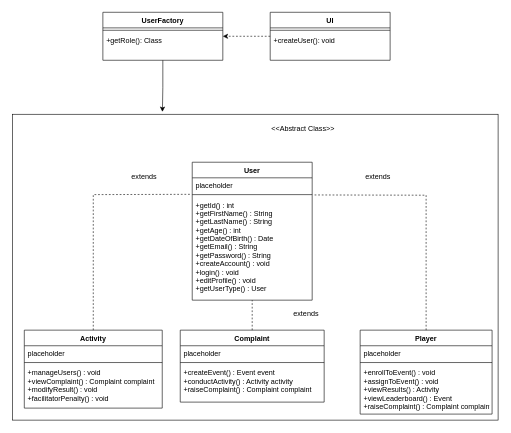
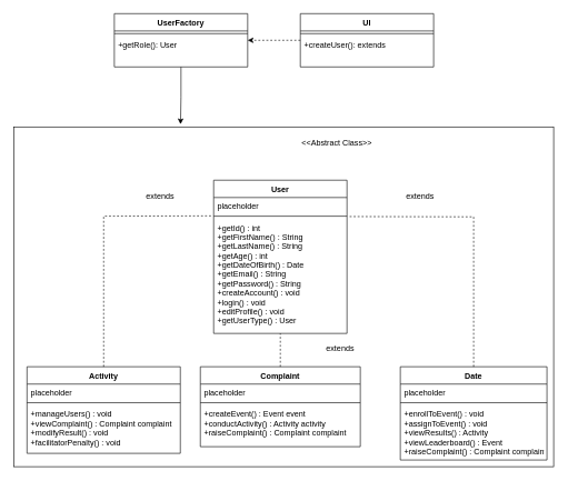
  <mxCell id="0" />
  <mxCell id="1" parent="0" />
  <mxCell id="2" value="" style="rounded=0;whiteSpace=wrap;html=1;" parent="1" vertex="1"><mxGeometry x="20" y="190" width="810" height="510" as="geometry" /></mxCell>
  <mxCell id="3" value="User" style="swimlane;fontStyle=1;align=center;verticalAlign=top;childLayout=stackLayout;horizontal=1;startSize=26;horizontalStack=0;resizeParent=1;resizeParentMax=0;resizeLast=0;collapsible=1;marginBottom=0;" parent="1" vertex="1"><mxGeometry x="320" y="270" width="200" height="230" as="geometry"><mxRectangle x="80" y="80" width="60" height="26" as="alternateBounds" /></mxGeometry></mxCell>
  <mxCell id="4" value="placeholder" style="text;strokeColor=none;fillColor=none;align=left;verticalAlign=top;spacingLeft=4;spacingRight=4;overflow=hidden;rotatable=0;points=[[0,0.5],[1,0.5]];portConstraint=eastwest;" parent="3" vertex="1"><mxGeometry y="26" width="200" height="24" as="geometry" /></mxCell>
  <mxCell id="5" value="" style="line;strokeWidth=1;fillColor=none;align=left;verticalAlign=middle;spacingTop=-1;spacingLeft=3;spacingRight=3;rotatable=0;labelPosition=right;points=[];portConstraint=eastwest;" parent="3" vertex="1"><mxGeometry y="50" width="200" height="8" as="geometry" /></mxCell>
  <mxCell id="6" value="+getId() : int&#10;+getFirstName() : String&#10;+getLastName() : String&#10;+getAge() : int&#10;+getDateOfBirth() : Date&#10;+getEmail() : String&#10;+getPassword() : String&#10;+createAccount() : void&#10;+login() : void&#10;+editProfile() : void&#10;+getUserType() : User" style="text;strokeColor=none;fillColor=none;align=left;verticalAlign=top;spacingLeft=4;spacingRight=4;overflow=hidden;rotatable=0;points=[[0,0.5],[1,0.5]];portConstraint=eastwest;" parent="3" vertex="1"><mxGeometry y="58" width="200" height="172" as="geometry" /></mxCell>
  <mxCell id="7" value="Activity" style="swimlane;fontStyle=1;align=center;verticalAlign=top;childLayout=stackLayout;horizontal=1;startSize=26;horizontalStack=0;resizeParent=1;resizeParentMax=0;resizeLast=0;collapsible=1;marginBottom=0;" parent="1" vertex="1"><mxGeometry x="40" y="550" width="230" height="130" as="geometry"><mxRectangle x="80" y="80" width="60" height="26" as="alternateBounds" /></mxGeometry></mxCell>
  <mxCell id="8" value="placeholder" style="text;strokeColor=none;fillColor=none;align=left;verticalAlign=top;spacingLeft=4;spacingRight=4;overflow=hidden;rotatable=0;points=[[0,0.5],[1,0.5]];portConstraint=eastwest;" parent="7" vertex="1"><mxGeometry y="26" width="230" height="24" as="geometry" /></mxCell>
  <mxCell id="9" value="" style="line;strokeWidth=1;fillColor=none;align=left;verticalAlign=middle;spacingTop=-1;spacingLeft=3;spacingRight=3;rotatable=0;labelPosition=right;points=[];portConstraint=eastwest;" parent="7" vertex="1"><mxGeometry y="50" width="230" height="8" as="geometry" /></mxCell>
  <mxCell id="10" value="+manageUsers() : void&#10;+viewComplaint() : Complaint complaint&#10;+modifyResult() : void&#10;+facilitatorPenalty() : void" style="text;strokeColor=none;fillColor=none;align=left;verticalAlign=top;spacingLeft=4;spacingRight=4;overflow=hidden;rotatable=0;points=[[0,0.5],[1,0.5]];portConstraint=eastwest;" parent="7" vertex="1"><mxGeometry y="58" width="230" height="72" as="geometry" /></mxCell>
  <mxCell id="11" value="Complaint" style="swimlane;fontStyle=1;align=center;verticalAlign=top;childLayout=stackLayout;horizontal=1;startSize=26;horizontalStack=0;resizeParent=1;resizeParentMax=0;resizeLast=0;collapsible=1;marginBottom=0;" parent="1" vertex="1"><mxGeometry x="300" y="550" width="240" height="120" as="geometry"><mxRectangle x="80" y="80" width="60" height="26" as="alternateBounds" /></mxGeometry></mxCell>
  <mxCell id="12" value="placeholder" style="text;strokeColor=none;fillColor=none;align=left;verticalAlign=top;spacingLeft=4;spacingRight=4;overflow=hidden;rotatable=0;points=[[0,0.5],[1,0.5]];portConstraint=eastwest;" parent="11" vertex="1"><mxGeometry y="26" width="240" height="24" as="geometry" /></mxCell>
  <mxCell id="13" value="" style="line;strokeWidth=1;fillColor=none;align=left;verticalAlign=middle;spacingTop=-1;spacingLeft=3;spacingRight=3;rotatable=0;labelPosition=right;points=[];portConstraint=eastwest;" parent="11" vertex="1"><mxGeometry y="50" width="240" height="8" as="geometry" /></mxCell>
  <mxCell id="14" value="+createEvent() : Event event&#10;+conductActivity() : Activity activity&#10;+raiseComplaint() : Complaint complaint" style="text;strokeColor=none;fillColor=none;align=left;verticalAlign=top;spacingLeft=4;spacingRight=4;overflow=hidden;rotatable=0;points=[[0,0.5],[1,0.5]];portConstraint=eastwest;" parent="11" vertex="1"><mxGeometry y="58" width="240" height="62" as="geometry" /></mxCell>
- <mxCell id="15" value="Player" style="swimlane;fontStyle=1;align=center;verticalAlign=top;childLayout=stackLayout;horizontal=1;startSize=26;horizontalStack=0;resizeParent=1;resizeParentMax=0;resizeLast=0;collapsible=1;marginBottom=0;" parent="1" vertex="1"><mxGeometry x="600" y="550" width="220" height="140" as="geometry"><mxRectangle x="80" y="80" width="60" height="26" as="alternateBounds" /></mxGeometry></mxCell>
+ <mxCell id="15" value="Date" style="swimlane;fontStyle=1;align=center;verticalAlign=top;childLayout=stackLayout;horizontal=1;startSize=26;horizontalStack=0;resizeParent=1;resizeParentMax=0;resizeLast=0;collapsible=1;marginBottom=0;" parent="1" vertex="1"><mxGeometry x="600" y="550" width="220" height="140" as="geometry"><mxRectangle x="80" y="80" width="60" height="26" as="alternateBounds" /></mxGeometry></mxCell>
  <mxCell id="16" value="placeholder" style="text;strokeColor=none;fillColor=none;align=left;verticalAlign=top;spacingLeft=4;spacingRight=4;overflow=hidden;rotatable=0;points=[[0,0.5],[1,0.5]];portConstraint=eastwest;" parent="15" vertex="1"><mxGeometry y="26" width="220" height="24" as="geometry" /></mxCell>
  <mxCell id="17" value="" style="line;strokeWidth=1;fillColor=none;align=left;verticalAlign=middle;spacingTop=-1;spacingLeft=3;spacingRight=3;rotatable=0;labelPosition=right;points=[];portConstraint=eastwest;" parent="15" vertex="1"><mxGeometry y="50" width="220" height="8" as="geometry" /></mxCell>
  <mxCell id="18" value="+enrollToEvent() : void&#10;+assignToEvent() : void&#10;+viewResults() : Activity&#10;+viewLeaderboard() : Event&#10;+raiseComplaint() : Complaint complaint" style="text;strokeColor=none;fillColor=none;align=left;verticalAlign=top;spacingLeft=4;spacingRight=4;overflow=hidden;rotatable=0;points=[[0,0.5],[1,0.5]];portConstraint=eastwest;" parent="15" vertex="1"><mxGeometry y="58" width="220" height="82" as="geometry" /></mxCell>
  <mxCell id="19" value="" style="endArrow=none;dashed=1;html=1;rounded=0;exitX=0.5;exitY=0;exitDx=0;exitDy=0;entryX=1.005;entryY=-0.02;entryDx=0;entryDy=0;entryPerimeter=0;" parent="1" source="15" target="6" edge="1"><mxGeometry width="50" height="50" relative="1" as="geometry"><mxPoint x="730" y="510" as="sourcePoint" /><mxPoint x="560" y="330" as="targetPoint" /><Array as="points"><mxPoint x="710" y="325" /></Array></mxGeometry></mxCell>
  <mxCell id="20" value="" style="endArrow=none;dashed=1;html=1;rounded=0;exitX=0.5;exitY=0;exitDx=0;exitDy=0;entryX=-0.005;entryY=-0.026;entryDx=0;entryDy=0;entryPerimeter=0;" parent="1" source="7" target="6" edge="1"><mxGeometry width="50" height="50" relative="1" as="geometry"><mxPoint x="180" y="410" as="sourcePoint" /><mxPoint x="320" y="323" as="targetPoint" /><Array as="points"><mxPoint x="155" y="324" /></Array></mxGeometry></mxCell>
  <mxCell id="21" value="" style="endArrow=none;dashed=1;html=1;rounded=0;exitX=0.5;exitY=0;exitDx=0;exitDy=0;entryX=0.5;entryY=1;entryDx=0;entryDy=0;entryPerimeter=0;" parent="1" source="11" target="6" edge="1"><mxGeometry width="50" height="50" relative="1" as="geometry"><mxPoint x="400" y="610" as="sourcePoint" /><mxPoint x="430" y="470" as="targetPoint" /></mxGeometry></mxCell>
  <mxCell id="22" value="&amp;lt;&amp;lt;Abstract Class&amp;gt;&amp;gt;" style="text;html=1;strokeColor=none;fillColor=none;align=center;verticalAlign=middle;whiteSpace=wrap;rounded=0;" parent="1" vertex="1"><mxGeometry x="445" y="200" width="120" height="30" as="geometry" /></mxCell>
  <mxCell id="23" value="extends" style="text;html=1;strokeColor=none;fillColor=none;align=center;verticalAlign=middle;whiteSpace=wrap;rounded=0;" parent="1" vertex="1"><mxGeometry x="570" y="280" width="120" height="30" as="geometry" /></mxCell>
  <mxCell id="24" value="extends" style="text;html=1;strokeColor=none;fillColor=none;align=center;verticalAlign=middle;whiteSpace=wrap;rounded=0;" parent="1" vertex="1"><mxGeometry x="180" y="280" width="120" height="30" as="geometry" /></mxCell>
  <mxCell id="25" value="extends" style="text;html=1;strokeColor=none;fillColor=none;align=center;verticalAlign=middle;whiteSpace=wrap;rounded=0;" parent="1" vertex="1"><mxGeometry x="450" y="508" width="120" height="30" as="geometry" /></mxCell>
  <mxCell id="26" style="edgeStyle=orthogonalEdgeStyle;rounded=0;orthogonalLoop=1;jettySize=auto;html=1;entryX=0.309;entryY=-0.008;entryDx=0;entryDy=0;entryPerimeter=0;" edge="1" parent="1" source="27" target="2"><mxGeometry relative="1" as="geometry" /></mxCell>
  <mxCell id="27" value="UserFactory" style="swimlane;fontStyle=1;align=center;verticalAlign=top;childLayout=stackLayout;horizontal=1;startSize=26;horizontalStack=0;resizeParent=1;resizeParentMax=0;resizeLast=0;collapsible=1;marginBottom=0;" parent="1" vertex="1"><mxGeometry x="171" y="20" width="200" height="80" as="geometry"><mxRectangle x="80" y="80" width="60" height="26" as="alternateBounds" /></mxGeometry></mxCell>
  <mxCell id="28" value="" style="line;strokeWidth=1;fillColor=none;align=left;verticalAlign=middle;spacingTop=-1;spacingLeft=3;spacingRight=3;rotatable=0;labelPosition=right;points=[];portConstraint=eastwest;" parent="27" vertex="1"><mxGeometry y="26" width="200" height="8" as="geometry" /></mxCell>
- <mxCell id="29" value="+getRole(): Class" style="text;strokeColor=none;fillColor=none;align=left;verticalAlign=top;spacingLeft=4;spacingRight=4;overflow=hidden;rotatable=0;points=[[0,0.5],[1,0.5]];portConstraint=eastwest;" parent="27" vertex="1"><mxGeometry y="34" width="200" height="46" as="geometry" /></mxCell>
+ <mxCell id="29" value="+getRole(): User" style="text;strokeColor=none;fillColor=none;align=left;verticalAlign=top;spacingLeft=4;spacingRight=4;overflow=hidden;rotatable=0;points=[[0,0.5],[1,0.5]];portConstraint=eastwest;" parent="27" vertex="1"><mxGeometry y="34" width="200" height="46" as="geometry" /></mxCell>
  <mxCell id="30" style="edgeStyle=orthogonalEdgeStyle;rounded=0;orthogonalLoop=1;jettySize=auto;html=1;entryX=1;entryY=0.13;entryDx=0;entryDy=0;entryPerimeter=0;dashed=1;" edge="1" parent="1" source="31" target="29"><mxGeometry relative="1" as="geometry" /></mxCell>
  <mxCell id="31" value="UI" style="swimlane;fontStyle=1;align=center;verticalAlign=top;childLayout=stackLayout;horizontal=1;startSize=26;horizontalStack=0;resizeParent=1;resizeParentMax=0;resizeLast=0;collapsible=1;marginBottom=0;" parent="1" vertex="1"><mxGeometry x="450" y="20" width="200" height="80" as="geometry"><mxRectangle x="80" y="80" width="60" height="26" as="alternateBounds" /></mxGeometry></mxCell>
  <mxCell id="32" value="" style="line;strokeWidth=1;fillColor=none;align=left;verticalAlign=middle;spacingTop=-1;spacingLeft=3;spacingRight=3;rotatable=0;labelPosition=right;points=[];portConstraint=eastwest;" parent="31" vertex="1"><mxGeometry y="26" width="200" height="8" as="geometry" /></mxCell>
- <mxCell id="33" value="+createUser(): void" style="text;strokeColor=none;fillColor=none;align=left;verticalAlign=top;spacingLeft=4;spacingRight=4;overflow=hidden;rotatable=0;points=[[0,0.5],[1,0.5]];portConstraint=eastwest;" parent="31" vertex="1"><mxGeometry y="34" width="200" height="46" as="geometry" /></mxCell>
+ <mxCell id="33" value="+createUser(): extends" style="text;strokeColor=none;fillColor=none;align=left;verticalAlign=top;spacingLeft=4;spacingRight=4;overflow=hidden;rotatable=0;points=[[0,0.5],[1,0.5]];portConstraint=eastwest;" parent="31" vertex="1"><mxGeometry y="34" width="200" height="46" as="geometry" /></mxCell>
